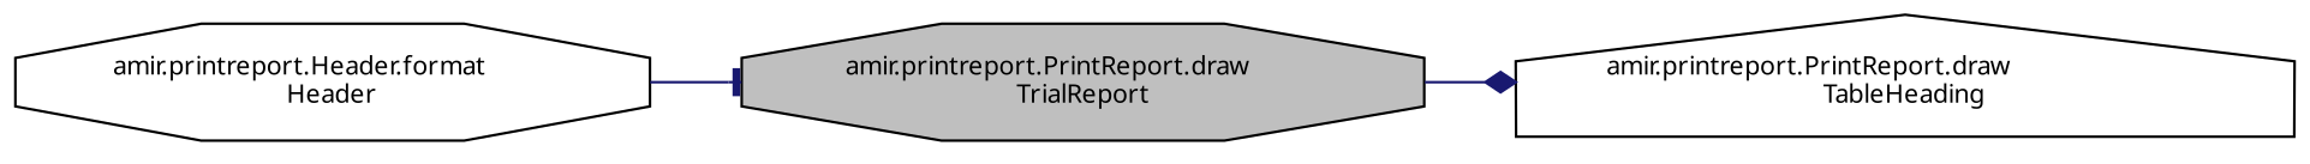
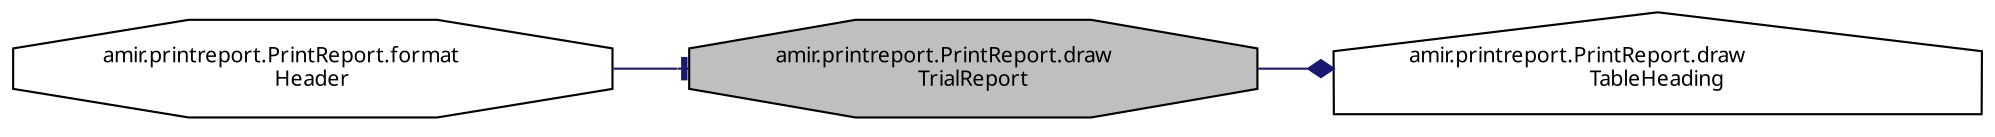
  digraph {
    rankdir=LR
    node [color=black fillcolor=white fontname="FreeSans.ttf" fontsize=10 shape=octagon style=filled]
    edge [color=midnightblue fontname="FreeSans.ttf" fontsize=10 labelfontname="FreeSans.ttf" labelfontsize=10 style=solid]
    n1 [fillcolor=grey75 fontcolor=black height=0.2 label="amir.printreport.PrintReport.draw\lTrialReport" width=0.4]
    n2 [height=0.2 label="amir.printreport.PrintReport.draw\lTableHeading" shape=house width=0.4]
-   n3 [height=0.2 label="amir.printreport.Header.format\lHeader" width=0.4]
+   n3 [height=0.2 label="amir.printreport.PrintReport.format\lHeader" width=0.4]
    n1 -> n2 [arrowhead=diamond]
    n3 -> n1 [arrowhead=tee]
  }
